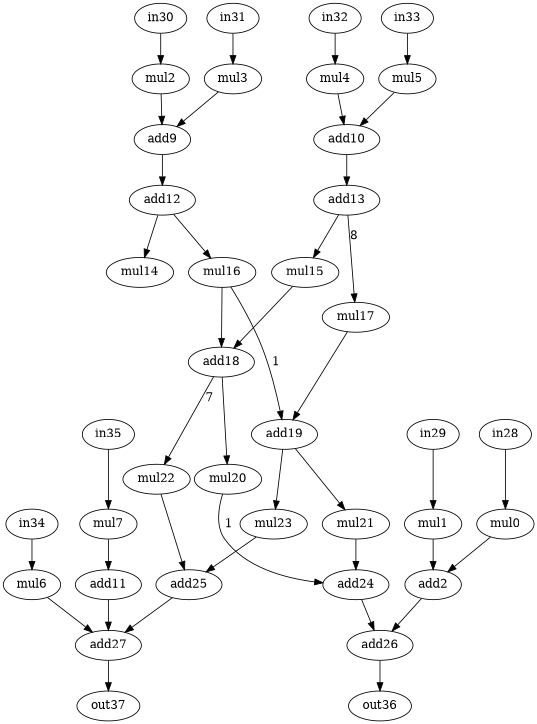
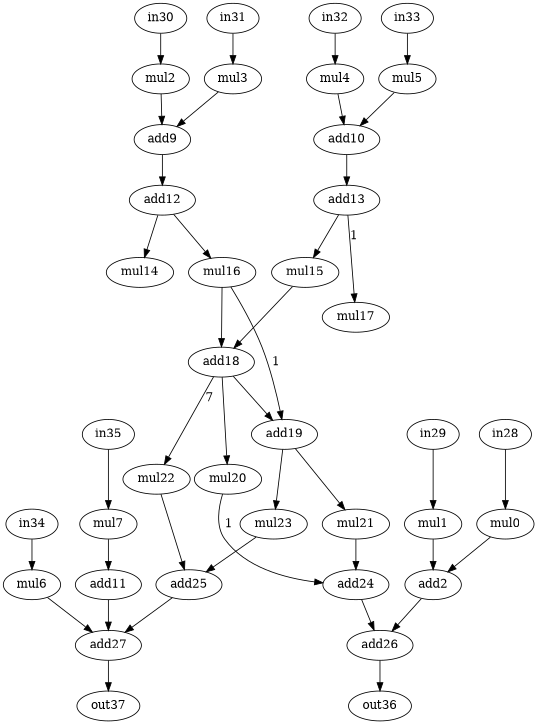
  strict digraph {
    node [alap=6 asap=1 op=muli]
    edge [port=0 w=0]
    n1 [label=mul0 value=2]
    n2 [alap=7 asap=2 label=add2 op=add]
    n3 [alap=8 asap=8 label=add26 op=add]
    n4 [label=mul1 value=2]
    n5 [alap=1 label=mul2 value=2]
    n6 [alap=2 asap=2 label=add9 op=add]
    n7 [alap=3 asap=3 label=add12 op=addi value=2]
    n8 [alap=1 label=mul3 value=2]
    n9 [alap=1 label=mul4 value=2]
    n10 [alap=2 asap=2 label=add10 op=add]
    n11 [alap=3 asap=3 label=add13 op=addi value=2]
    n12 [alap=1 label=mul5 value=2]
    n13 [label=mul6 value=2]
    n14 [alap=8 asap=8 label=add27 op=add]
    n15 [alap=7 asap=2 label=add11 op=add]
    n16 [label=mul7 value=2]
    n17 [alap=9 asap=9 label=out36 op=out]
    n18 [alap=4 asap=4 label=mul14 value=2]
    n19 [alap=4 asap=4 label=mul16 value=2]
    n20 [alap=4 asap=4 label=mul15 value=2]
    n21 [alap=4 asap=4 label=mul17 value=2]
    n22 [alap=9 asap=9 label=out37 op=out]
    n23 [alap=5 asap=5 label=add18 op=add]
    n24 [alap=5 asap=5 label=add19 op=add]
    n25 [asap=6 label=mul20 value=2]
    n26 [asap=6 label=mul22 value=2]
    n27 [asap=6 label=mul21 value=2]
    n28 [asap=6 label=mul23 value=2]
    n29 [alap=7 asap=7 label=add24 op=add]
    n30 [alap=7 asap=7 label=add25 op=add]
    n31 [alap=5 asap=0 label=in28 op=in]
    n32 [alap=5 asap=0 label=in29 op=in]
    n33 [alap=0 asap=0 label=in30 op=in]
    n34 [alap=0 asap=0 label=in31 op=in]
    n35 [alap=0 asap=0 label=in32 op=in]
    n36 [alap=0 asap=0 label=in33 op=in]
    n37 [alap=5 asap=0 label=in34 op=in]
    n38 [alap=5 asap=0 label=in35 op=in]
    n1 -> n2
    n2 -> n3
    n3 -> n17
    n4 -> n2 [port=1]
    n5 -> n6
    n6 -> n7
    n7 -> n18
    n7 -> n19
    n8 -> n6 [port=1]
    n9 -> n10
    n10 -> n11
    n11 -> n20
-   n11 -> n21 [label=8 w=1]
+   n11 -> n21 [label=1 w=1]
    n12 -> n10 [port=1]
    n13 -> n14
    n14 -> n22
    n15 -> n14
    n16 -> n15 [port=1]
    n19 -> n23
    n19 -> n24 [label=1 w=1]
    n20 -> n23 [port=1]
-   n21 -> n24 [port=1]
+   n23 -> n24 [port=1]
    n23 -> n25
    n23 -> n26 [label=7 w=1]
    n24 -> n27
    n24 -> n28
    n25 -> n29 [label=1 w=1]
    n26 -> n30
    n27 -> n29 [port=1]
    n28 -> n30 [port=1]
    n29 -> n3 [port=1]
    n30 -> n14 [port=1]
    n31 -> n1
    n32 -> n4
    n33 -> n5
    n34 -> n8
    n35 -> n9
    n36 -> n12
    n37 -> n13
    n38 -> n16
  }
